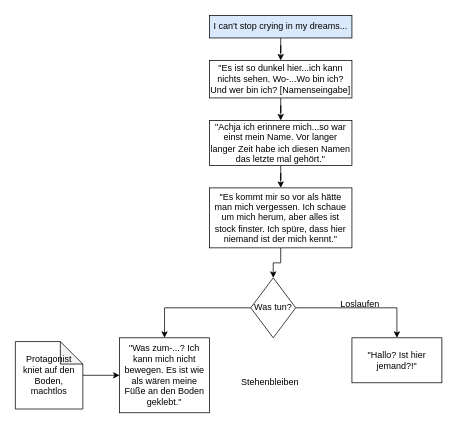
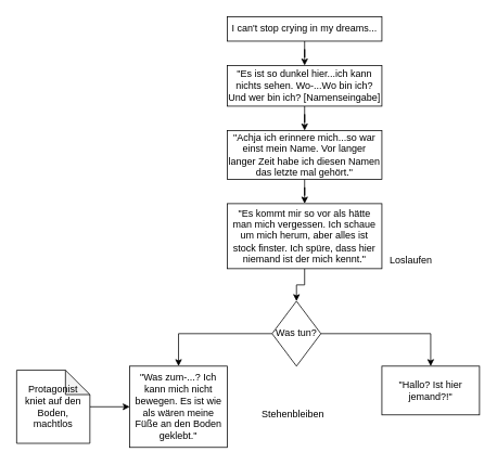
  <mxCell id="0" />
  <mxCell id="1" parent="0" />
  <mxCell id="2" style="edgeStyle=orthogonalEdgeStyle;rounded=0;orthogonalLoop=1;jettySize=auto;html=1;entryX=0.5;entryY=0;entryDx=0;entryDy=0;" edge="1" parent="1" source="3" target="5"><mxGeometry relative="1" as="geometry" /></mxCell>
- <mxCell id="3" value="I can't stop crying in my dreams..." style="rounded=0;whiteSpace=wrap;html=1;fillColor=#dae8fc;" vertex="1" parent="1"><mxGeometry x="279" y="20" width="190" height="30" as="geometry" /></mxCell>
+ <mxCell id="3" value="I can't stop crying in my dreams..." style="rounded=0;whiteSpace=wrap;html=1;" vertex="1" parent="1"><mxGeometry x="279" y="20" width="190" height="30" as="geometry" /></mxCell>
  <mxCell id="4" style="edgeStyle=orthogonalEdgeStyle;rounded=0;orthogonalLoop=1;jettySize=auto;html=1;entryX=0.5;entryY=0;entryDx=0;entryDy=0;" edge="1" parent="1" source="5" target="7"><mxGeometry relative="1" as="geometry" /></mxCell>
  <mxCell id="5" value="&quot;Es ist so dunkel hier...ich kann nichts sehen. Wo-...Wo bin ich? Und wer bin ich? [Namenseingabe]" style="rounded=0;whiteSpace=wrap;html=1;" vertex="1" parent="1"><mxGeometry x="279" y="80" width="190" height="50" as="geometry" /></mxCell>
  <mxCell id="6" style="edgeStyle=orthogonalEdgeStyle;rounded=0;orthogonalLoop=1;jettySize=auto;html=1;entryX=0.5;entryY=0;entryDx=0;entryDy=0;" edge="1" parent="1" source="7" target="9"><mxGeometry relative="1" as="geometry" /></mxCell>
  <mxCell id="7" value="&quot;Achja ich erinnere mich...so war einst mein Name. Vor langer langer Zeit habe ich diesen Namen das letzte mal gehört.&quot;" style="rounded=0;whiteSpace=wrap;html=1;" vertex="1" parent="1"><mxGeometry x="279" y="160" width="190" height="60" as="geometry" /></mxCell>
  <mxCell id="8" style="edgeStyle=orthogonalEdgeStyle;rounded=0;orthogonalLoop=1;jettySize=auto;html=1;entryX=0.5;entryY=0;entryDx=0;entryDy=0;" edge="1" parent="1" source="9" target="12"><mxGeometry relative="1" as="geometry" /></mxCell>
  <mxCell id="9" value="&quot;Es kommt mir so vor als hätte man mich vergessen. Ich schaue um mich herum, aber alles ist stock finster. Ich spüre, dass hier niemand ist der mich kennt.&quot;" style="rounded=0;whiteSpace=wrap;html=1;" vertex="1" parent="1"><mxGeometry x="279" y="250" width="190" height="80" as="geometry" /></mxCell>
  <mxCell id="10" style="edgeStyle=orthogonalEdgeStyle;rounded=0;orthogonalLoop=1;jettySize=auto;html=1;entryX=0.5;entryY=0;entryDx=0;entryDy=0;" edge="1" parent="1" source="12" target="13"><mxGeometry relative="1" as="geometry" /></mxCell>
  <mxCell id="11" style="edgeStyle=orthogonalEdgeStyle;rounded=0;orthogonalLoop=1;jettySize=auto;html=1;entryX=0.5;entryY=0;entryDx=0;entryDy=0;" edge="1" parent="1" source="12" target="14"><mxGeometry relative="1" as="geometry" /></mxCell>
  <mxCell id="12" value="Was tun?" style="rhombus;whiteSpace=wrap;html=1;" vertex="1" parent="1"><mxGeometry x="334" y="370" width="60" height="80" as="geometry" /></mxCell>
  <mxCell id="13" value="&quot;Was zum-...? Ich kann mich nicht bewegen. Es ist wie als wären meine Füße an den Boden geklebt.&quot;" style="rounded=0;whiteSpace=wrap;html=1;" vertex="1" parent="1"><mxGeometry x="159" y="450" width="120" height="100" as="geometry" /></mxCell>
  <mxCell id="14" value="&quot;Hallo? Ist hier jemand?!&quot;" style="rounded=0;whiteSpace=wrap;html=1;" vertex="1" parent="1"><mxGeometry x="469" y="450" width="120" height="60" as="geometry" /></mxCell>
  <mxCell id="15" value="Stehenbleiben" style="text;html=1;strokeColor=none;fillColor=none;align=center;verticalAlign=middle;whiteSpace=wrap;rounded=0;" vertex="1" parent="1"><mxGeometry x="330" y="495" width="60" height="30" as="geometry" /></mxCell>
- <mxCell id="16" value="Loslaufen" style="text;html=1;strokeColor=none;fillColor=none;align=center;verticalAlign=middle;whiteSpace=wrap;rounded=0;" vertex="1" parent="1"><mxGeometry x="450" y="390" width="60" height="30" as="geometry" /></mxCell>
+ <mxCell id="16" value="Loslaufen" style="text;html=1;strokeColor=none;fillColor=none;align=center;verticalAlign=middle;whiteSpace=wrap;rounded=0;" vertex="1" parent="1"><mxGeometry x="475" y="305" width="60" height="30" as="geometry" /></mxCell>
  <mxCell id="17" style="edgeStyle=orthogonalEdgeStyle;rounded=0;orthogonalLoop=1;jettySize=auto;html=1;entryX=0;entryY=0.5;entryDx=0;entryDy=0;" edge="1" parent="1" source="18" target="13"><mxGeometry relative="1" as="geometry" /></mxCell>
  <mxCell id="18" value="Protagonist kniet auf den Boden, machtlos" style="shape=note;whiteSpace=wrap;html=1;backgroundOutline=1;darkOpacity=0.05;rotation=0;" vertex="1" parent="1"><mxGeometry x="20" y="455" width="90" height="90" as="geometry" /></mxCell>
